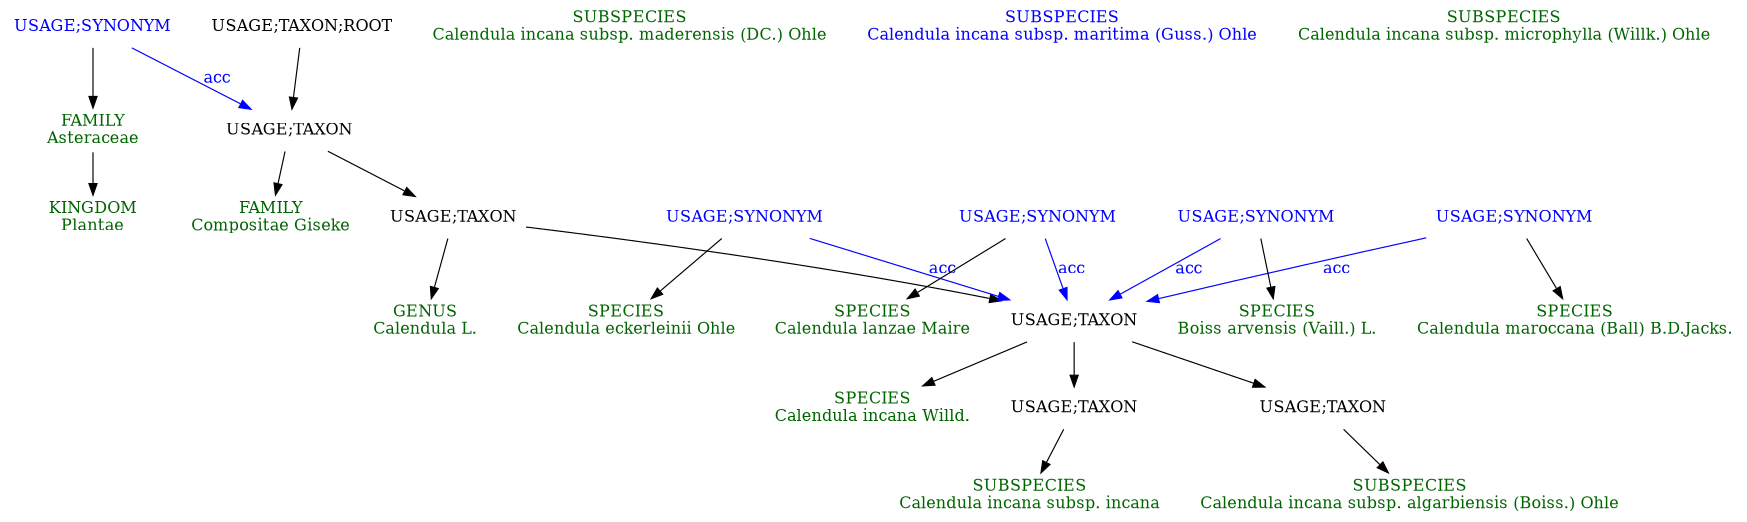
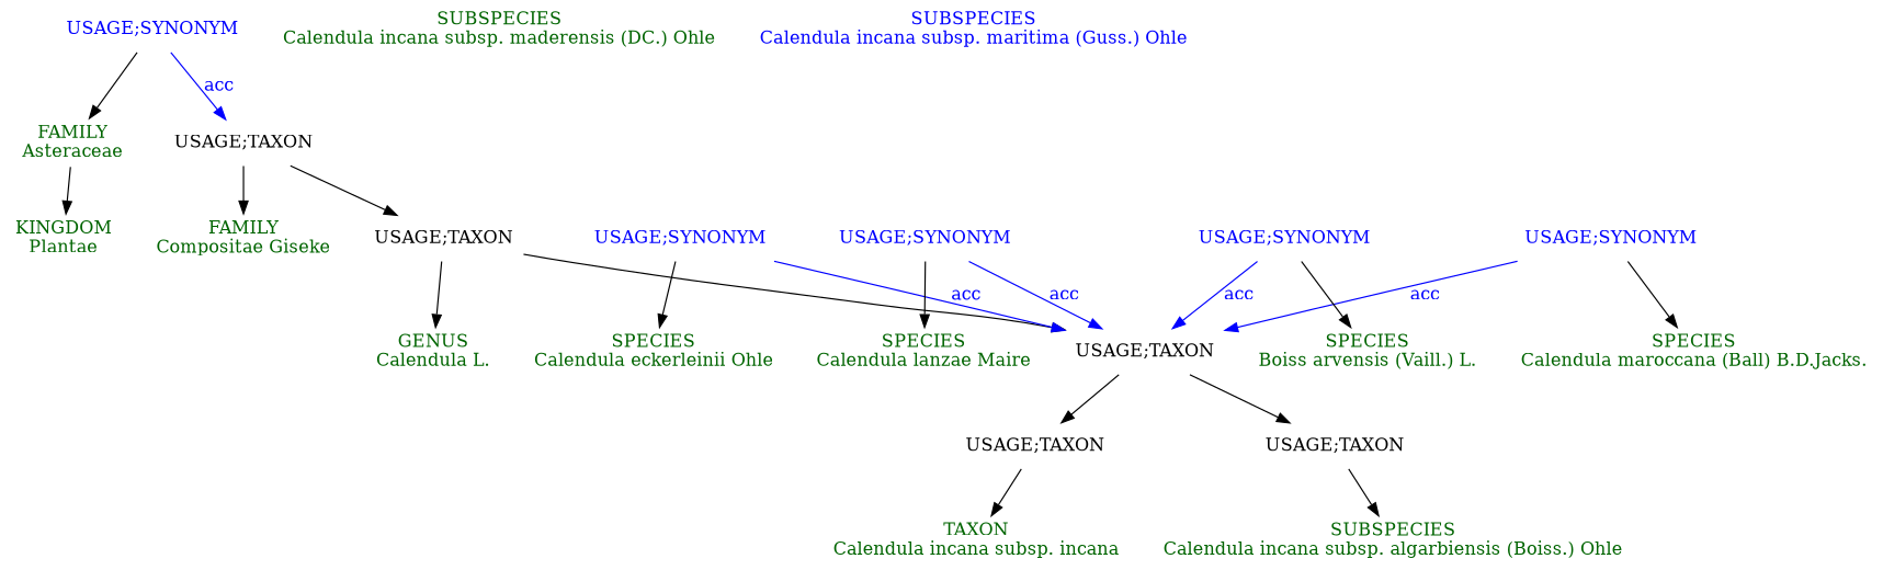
  digraph {
    node [fontcolor=darkgreen shape=plaintext]
    n1 [label="KINGDOM\nPlantae"]
-   n2 [label="USAGE;TAXON;ROOT" fontcolor=""]
    n3 [label="USAGE;TAXON" fontcolor=""]
    n4 [label="FAMILY\nCompositae Giseke"]
    n5 [label="USAGE;TAXON" fontcolor=""]
    n6 [label="GENUS\nCalendula L."]
    n7 [label="USAGE;TAXON" fontcolor=""]
-   n8 [label="SPECIES\nCalendula incana Willd."]
    n9 [label="USAGE;TAXON" fontcolor=""]
    n10 [label="USAGE;TAXON" fontcolor=""]
    n11 [label="FAMILY\nAsteraceae"]
    n12 [fontcolor=blue label="USAGE;SYNONYM"]
-   n13 [label="SUBSPECIES\nCalendula incana subsp. incana"]
+   n13 [label="TAXON\nCalendula incana subsp. incana"]
    n14 [label="SUBSPECIES\nCalendula incana subsp. algarbiensis (Boiss.) Ohle"]
    n15 [label="SPECIES\nCalendula eckerleinii Ohle"]
    n16 [fontcolor=blue label="USAGE;SYNONYM"]
    n17 [label="SPECIES\nCalendula lanzae Maire"]
    n18 [fontcolor=blue label="USAGE;SYNONYM"]
    n19 [label="SPECIES\nCalendula maroccana (Ball) B.D.Jacks."]
    n20 [fontcolor=blue label="USAGE;SYNONYM"]
    n21 [label="SPECIES\nBoiss arvensis (Vaill.) L."]
    n22 [fontcolor=blue label="USAGE;SYNONYM"]
    n23 [label="SUBSPECIES\nCalendula incana subsp. maderensis (DC.) Ohle"]
    n24 [fontcolor=blue label="SUBSPECIES\nCalendula incana subsp. maritima (Guss.) Ohle"]
-   n25 [label="SUBSPECIES\nCalendula incana subsp. microphylla (Willk.) Ohle"]
-   n2 -> n3
    n3 -> n4
    n3 -> n5
    n5 -> n6
    n5 -> n7
-   n7 -> n8
    n7 -> n9
    n7 -> n10
    n9 -> n13
    n10 -> n14
    n11 -> n1
    n12 -> n3 [color=blue fontcolor=blue label=acc]
    n12 -> n11
    n16 -> n7 [color=blue fontcolor=blue label=acc]
    n16 -> n15
    n18 -> n7 [color=blue fontcolor=blue label=acc]
    n18 -> n17
    n20 -> n7 [color=blue fontcolor=blue label=acc]
    n20 -> n19
    n22 -> n7 [color=blue fontcolor=blue label=acc]
    n22 -> n21
  }
